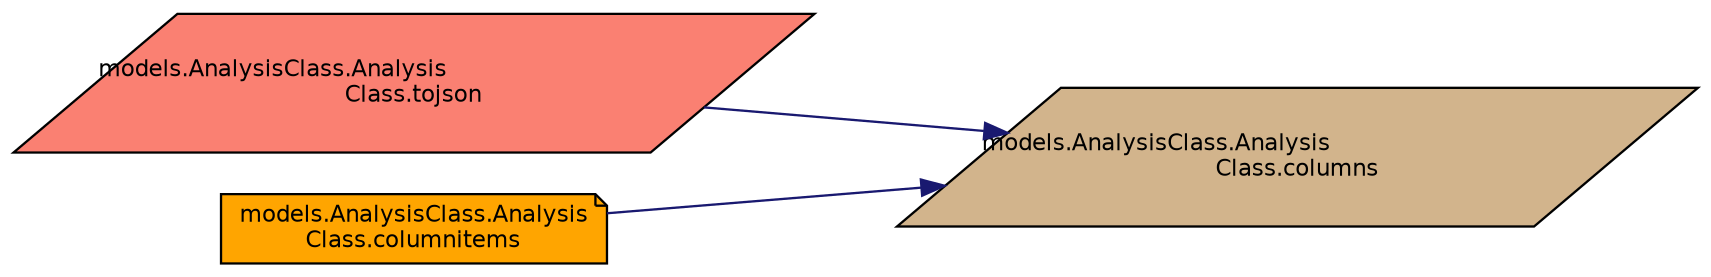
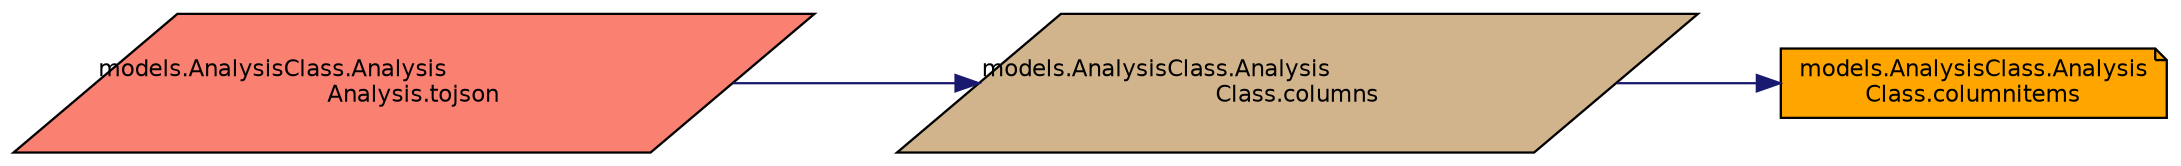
  digraph {
    rankdir=LR
    node [color=black fontname=Helvetica fontsize=10 shape=parallelogram style=filled]
    edge [color=midnightblue fontname=Helvetica fontsize=10 labelfontname=Helvetica labelfontsize=10 style=solid]
-   n1 [fillcolor=salmon fontcolor=black height=0.2 label="models.AnalysisClass.Analysis\lClass.tojson" width=0.4]
+   n1 [fillcolor=salmon fontcolor=black height=0.2 label="models.AnalysisClass.Analysis\lAnalysis.tojson" width=0.4]
    n2 [fillcolor=tan height=0.2 label="models.AnalysisClass.Analysis\lClass.columns" width=0.4]
    n3 [fillcolor=orange height=0.2 label="models.AnalysisClass.Analysis\lClass.columnitems" shape=note width=0.4]
    n1 -> n2
-   n3 -> n2
+   n2 -> n3
  }
